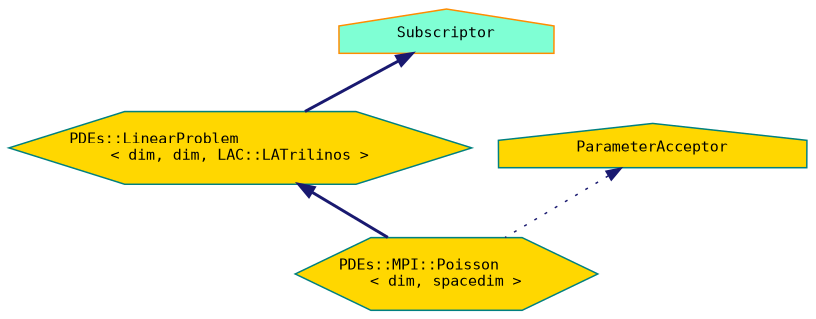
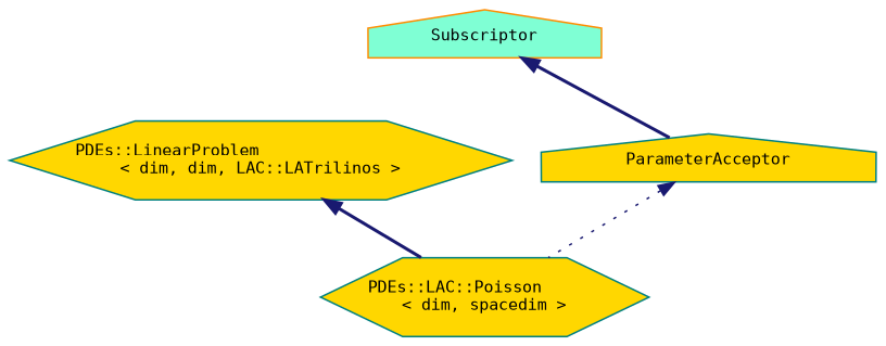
  digraph {
    fontname="DejaVu Sans Mono"
    node [color=teal fillcolor=gold fontname="DejaVu Sans Mono" fontsize=10 shape=hexagon style=filled]
    edge [color=midnightblue dir=back fontname="DejaVu Sans Mono" fontsize=10 labelfontname=Helvetica labelfontsize=10 style=bold]
-   n1 [fontcolor=black height=0.2 label="PDEs::MPI::Poisson\l\< dim, spacedim \>" width=0.4]
+   n1 [fontcolor=black height=0.2 label="PDEs::LAC::Poisson\l\< dim, spacedim \>" width=0.4]
    n2 [height=0.2 label="PDEs::LinearProblem\l\< dim, dim, LAC::LATrilinos \>" width=0.4]
    n3 [height=0.2 label=ParameterAcceptor shape=house width=0.4]
    n4 [color=darkorange fillcolor=aquamarine height=0.2 label=Subscriptor shape=house width=0.4]
    n2 -> n1
    n3 -> n1 [style=dotted]
-   n4 -> n2
+   n4 -> n3
  }
